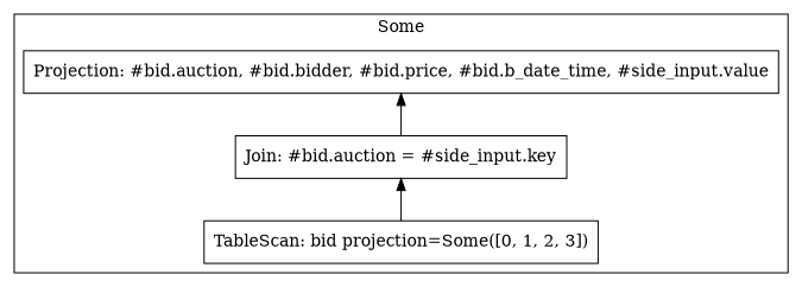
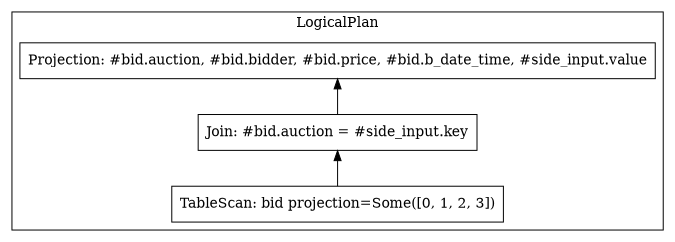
  digraph {
    node [shape=box]
    edge [arrowhead=none arrowtail=normal dir=back]
    n1 [label="Projection: #bid.auction, #bid.bidder, #bid.price, #bid.b_date_time, #side_input.value"]
    n2 [label="Join: #bid.auction = #side_input.key"]
    n3 [label="TableScan: bid projection=Some([0, 1, 2, 3])"]
    subgraph cluster_1 {
-     label=Some
+     label=LogicalPlan
      n1
      n2
      n3
    }
    n1 -> n2
    n2 -> n3
  }
